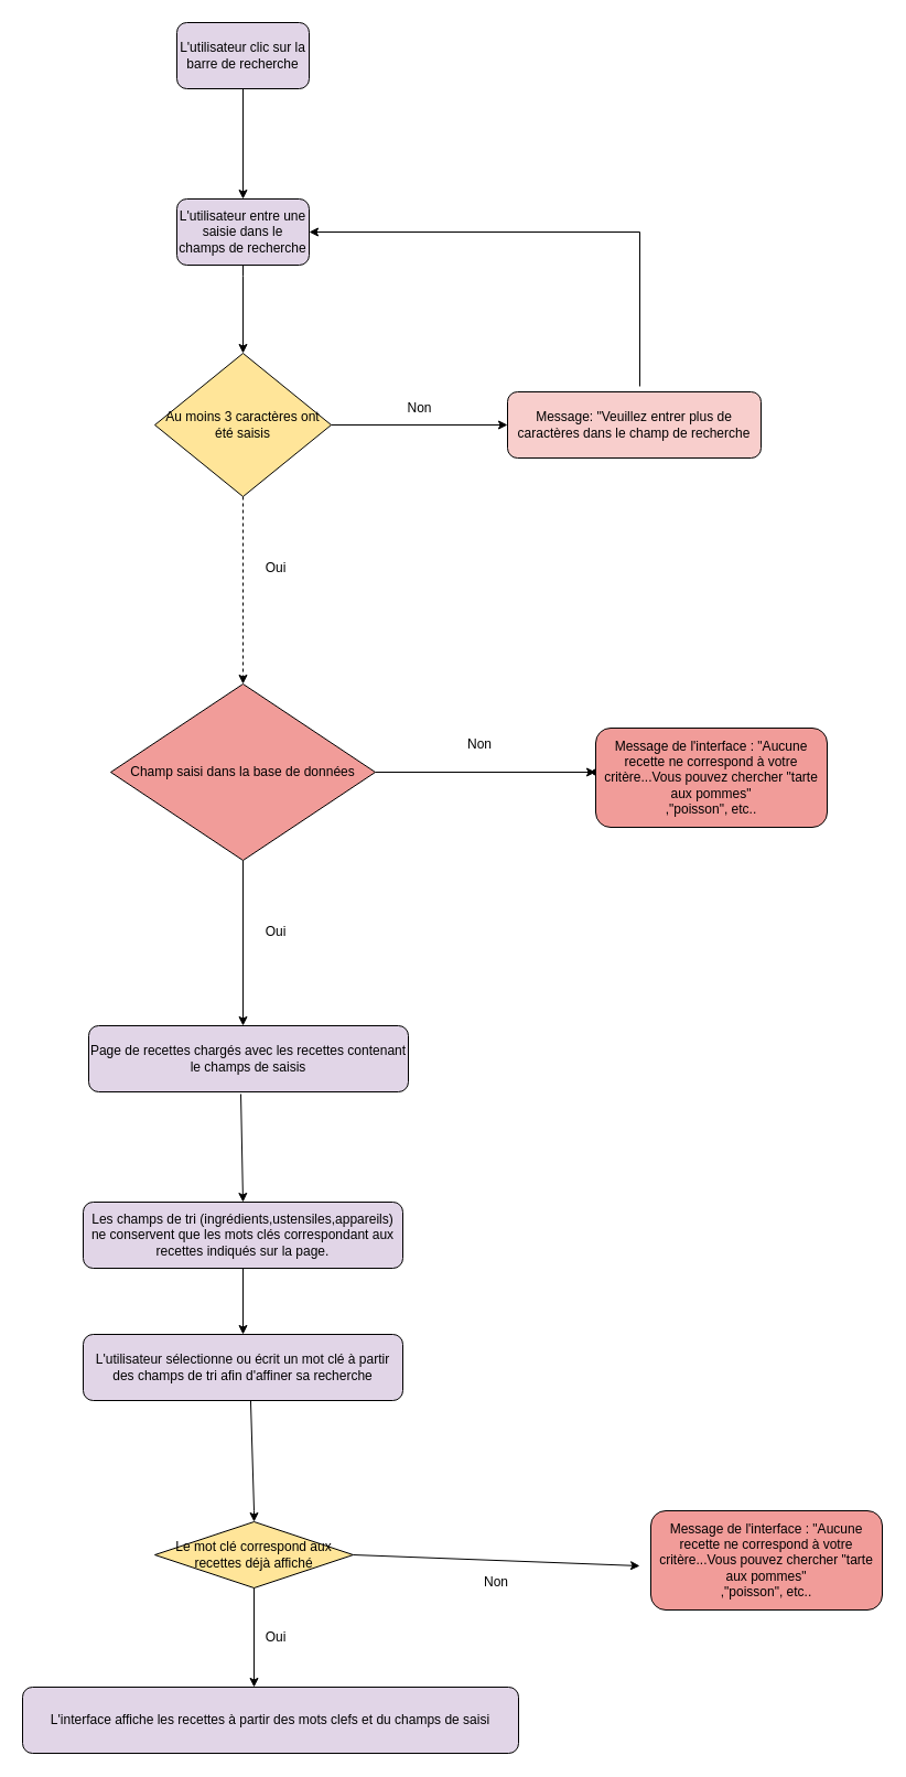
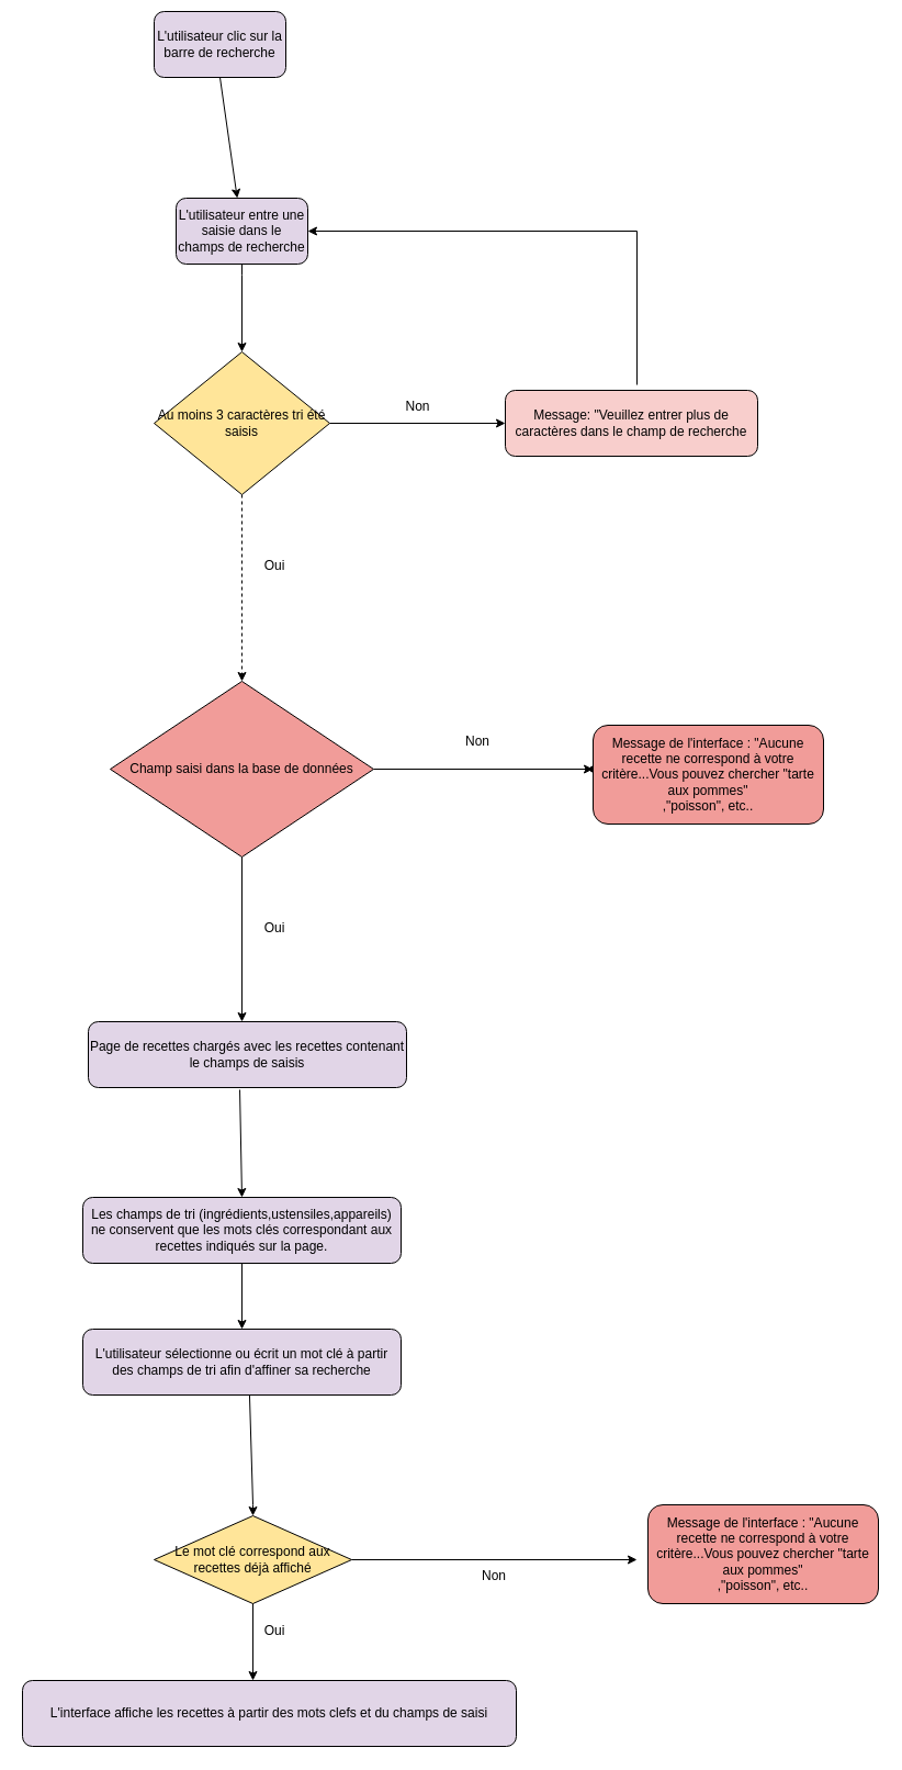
  <mxCell id="0" />
  <mxCell id="1" parent="0" />
- <mxCell id="2" value="L'utilisateur clic sur la barre de recherche" style="rounded=1;whiteSpace=wrap;html=1;strokeColor=#000000;fillColor=#E1D5E7;" parent="1" vertex="1"><mxGeometry x="160" y="20" width="120" height="60" as="geometry" /></mxCell>
+ <mxCell id="2" value="L'utilisateur clic sur la barre de recherche" style="rounded=1;whiteSpace=wrap;html=1;strokeColor=#000000;fillColor=#E1D5E7;" parent="1" vertex="1"><mxGeometry x="140" y="10" width="120" height="60" as="geometry" /></mxCell>
  <mxCell id="3" value="" style="endArrow=classic;html=1;rounded=0;exitX=0.5;exitY=1;exitDx=0;exitDy=0;" edge="1" parent="1" source="2" target="5"><mxGeometry width="50" height="50" relative="1" as="geometry"><mxPoint x="330" y="320" as="sourcePoint" /><mxPoint x="220" y="210" as="targetPoint" /></mxGeometry></mxCell>
  <mxCell id="4" value="" style="edgeStyle=orthogonalEdgeStyle;rounded=0;orthogonalLoop=1;jettySize=auto;html=1;" edge="1" parent="1" source="5"><mxGeometry relative="1" as="geometry"><mxPoint x="220" y="320" as="targetPoint" /><Array as="points"><mxPoint x="220" y="250" /><mxPoint x="220" y="250" /></Array></mxGeometry></mxCell>
  <mxCell id="5" value="L'utilisateur entre une saisie dans le champs de recherche" style="rounded=1;whiteSpace=wrap;html=1;fillColor=#E1D5E7;" vertex="1" parent="1"><mxGeometry x="160" y="180" width="120" height="60" as="geometry" /></mxCell>
  <mxCell id="6" style="edgeStyle=orthogonalEdgeStyle;rounded=0;orthogonalLoop=1;jettySize=auto;html=1;exitX=0.5;exitY=1;exitDx=0;exitDy=0;" edge="1" parent="1" source="5" target="5"><mxGeometry relative="1" as="geometry" /></mxCell>
- <mxCell id="7" value="Au moins 3 caractères ont été saisis&lt;br&gt;" style="rhombus;whiteSpace=wrap;html=1;fillColor=#FFE599;" vertex="1" parent="1"><mxGeometry x="140" y="320" width="160" height="130" as="geometry" /></mxCell>
+ <mxCell id="7" value="Au moins 3 caractères tri été saisis&lt;br&gt;" style="rhombus;whiteSpace=wrap;html=1;fillColor=#FFE599;" vertex="1" parent="1"><mxGeometry x="140" y="320" width="160" height="130" as="geometry" /></mxCell>
  <mxCell id="8" value="" style="endArrow=classic;html=1;rounded=0;exitX=1;exitY=0.5;exitDx=0;exitDy=0;entryX=0;entryY=0.5;entryDx=0;entryDy=0;" edge="1" parent="1" source="7" target="12"><mxGeometry width="50" height="50" relative="1" as="geometry"><mxPoint x="330" y="480" as="sourcePoint" /><mxPoint x="500" y="385" as="targetPoint" /></mxGeometry></mxCell>
  <mxCell id="9" value="Non" style="text;html=1;align=center;verticalAlign=middle;resizable=0;points=[];autosize=1;strokeColor=none;fillColor=none;" vertex="1" parent="1"><mxGeometry x="355" y="355" width="50" height="30" as="geometry" /></mxCell>
  <mxCell id="10" value="" style="endArrow=classic;html=1;rounded=0;exitX=0.5;exitY=1;exitDx=0;exitDy=0;entryX=0.5;entryY=0;entryDx=0;entryDy=0;dashed=1;" edge="1" parent="1" source="7" target="15"><mxGeometry width="50" height="50" relative="1" as="geometry"><mxPoint x="330" y="480" as="sourcePoint" /><mxPoint x="220" y="610" as="targetPoint" /></mxGeometry></mxCell>
  <mxCell id="11" value="Oui" style="text;html=1;strokeColor=none;fillColor=none;align=center;verticalAlign=middle;whiteSpace=wrap;rounded=0;" vertex="1" parent="1"><mxGeometry x="220" y="500" width="60" height="30" as="geometry" /></mxCell>
  <mxCell id="12" value="Message: &quot;Veuillez entrer plus de caractères dans le champ de recherche" style="rounded=1;whiteSpace=wrap;html=1;strokeColor=#000000;fillColor=#F8CECC;" vertex="1" parent="1"><mxGeometry x="460" y="355" width="230" height="60" as="geometry" /></mxCell>
  <mxCell id="13" value="" style="endArrow=classic;html=1;rounded=0;" edge="1" parent="1"><mxGeometry width="50" height="50" relative="1" as="geometry"><mxPoint x="580" y="350" as="sourcePoint" /><mxPoint x="280" y="210" as="targetPoint" /><Array as="points"><mxPoint x="580" y="210" /></Array></mxGeometry></mxCell>
  <mxCell id="14" value="" style="edgeStyle=orthogonalEdgeStyle;rounded=0;orthogonalLoop=1;jettySize=auto;html=1;" edge="1" parent="1" source="15" target="19"><mxGeometry relative="1" as="geometry" /></mxCell>
  <mxCell id="15" value="Champ saisi dans la base de données" style="rhombus;whiteSpace=wrap;html=1;strokeColor=#000000;fillColor=#f19c99;" vertex="1" parent="1"><mxGeometry x="100" y="620" width="240" height="160" as="geometry" /></mxCell>
  <mxCell id="16" value="" style="endArrow=classic;html=1;rounded=0;exitX=0.5;exitY=1;exitDx=0;exitDy=0;" edge="1" parent="1" source="15"><mxGeometry width="50" height="50" relative="1" as="geometry"><mxPoint x="330" y="870" as="sourcePoint" /><mxPoint x="220" y="930" as="targetPoint" /></mxGeometry></mxCell>
  <mxCell id="17" value="Oui" style="text;html=1;strokeColor=none;fillColor=none;align=center;verticalAlign=middle;whiteSpace=wrap;rounded=0;" vertex="1" parent="1"><mxGeometry x="220" y="830" width="60" height="30" as="geometry" /></mxCell>
  <mxCell id="18" value="Page de recettes chargés avec les recettes contenant le champs de saisis" style="rounded=1;whiteSpace=wrap;html=1;strokeColor=#000000;fillColor=#E1D5E7;" vertex="1" parent="1"><mxGeometry x="80" y="930" width="290" height="60" as="geometry" /></mxCell>
  <mxCell id="19" value="" style="shape=waypoint;sketch=0;size=6;pointerEvents=1;points=[];fillColor=#FFE599;resizable=0;rotatable=0;perimeter=centerPerimeter;snapToPoint=1;strokeColor=#000000;" vertex="1" parent="1"><mxGeometry x="520" y="680" width="40" height="40" as="geometry" /></mxCell>
  <mxCell id="20" value="Message de l'interface : &quot;Aucune recette ne correspond à votre critère...Vous pouvez chercher &quot;tarte aux pommes&quot;&lt;br&gt;,&quot;poisson&quot;, etc..&lt;br&gt;" style="rounded=1;whiteSpace=wrap;html=1;strokeColor=#000000;fillColor=#F19C99;" vertex="1" parent="1"><mxGeometry x="540" y="660" width="210" height="90" as="geometry" /></mxCell>
  <mxCell id="21" value="Non" style="text;html=1;strokeColor=none;fillColor=none;align=center;verticalAlign=middle;whiteSpace=wrap;rounded=0;" vertex="1" parent="1"><mxGeometry x="405" y="660" width="60" height="30" as="geometry" /></mxCell>
  <mxCell id="22" value="" style="endArrow=classic;html=1;rounded=0;exitX=0.476;exitY=1.033;exitDx=0;exitDy=0;exitPerimeter=0;" edge="1" parent="1" source="18"><mxGeometry width="50" height="50" relative="1" as="geometry"><mxPoint x="220" y="1000" as="sourcePoint" /><mxPoint x="220" y="1090" as="targetPoint" /></mxGeometry></mxCell>
  <mxCell id="23" value="Les champs de tri (ingrédients,ustensiles,appareils) ne conservent que les mots clés correspondant aux recettes indiqués sur la page." style="rounded=1;whiteSpace=wrap;html=1;strokeColor=#000000;fillColor=#E1D5E7;" vertex="1" parent="1"><mxGeometry x="75" y="1090" width="290" height="60" as="geometry" /></mxCell>
  <mxCell id="24" value="" style="endArrow=classic;html=1;rounded=0;exitX=0.5;exitY=1;exitDx=0;exitDy=0;entryX=0.5;entryY=0;entryDx=0;entryDy=0;" edge="1" parent="1" source="23" target="25"><mxGeometry width="50" height="50" relative="1" as="geometry"><mxPoint x="420" y="1020" as="sourcePoint" /><mxPoint x="220" y="1330" as="targetPoint" /></mxGeometry></mxCell>
  <mxCell id="25" value="L'utilisateur sélectionne ou écrit un mot clé à partir des champs de tri afin d'affiner sa recherche" style="rounded=1;whiteSpace=wrap;html=1;strokeColor=#000000;fillColor=#E1D5E7;" vertex="1" parent="1"><mxGeometry x="75" y="1210" width="290" height="60" as="geometry" /></mxCell>
  <mxCell id="26" value="" style="endArrow=classic;html=1;rounded=0;exitX=0.524;exitY=1;exitDx=0;exitDy=0;exitPerimeter=0;entryX=0.5;entryY=0;entryDx=0;entryDy=0;" edge="1" parent="1" source="25" target="27"><mxGeometry width="50" height="50" relative="1" as="geometry"><mxPoint x="420" y="1310" as="sourcePoint" /><mxPoint x="220" y="1480" as="targetPoint" /><Array as="points"><mxPoint x="230" y="1370" /></Array></mxGeometry></mxCell>
- <mxCell id="27" value="Le mot clé correspond aux recettes déjà affiché" style="rhombus;whiteSpace=wrap;html=1;strokeColor=#000000;fillColor=#FFE599;" vertex="1" parent="1"><mxGeometry x="140" y="1380" width="180" height="60" as="geometry" /></mxCell>
+ <mxCell id="27" value="Le mot clé correspond aux recettes déjà affiché" style="rhombus;whiteSpace=wrap;html=1;strokeColor=#000000;fillColor=#FFE599;" vertex="1" parent="1"><mxGeometry x="140" y="1380" width="180" height="80" as="geometry" /></mxCell>
  <mxCell id="28" value="" style="endArrow=classic;html=1;rounded=0;exitX=1;exitY=0.5;exitDx=0;exitDy=0;" edge="1" parent="1" source="27"><mxGeometry width="50" height="50" relative="1" as="geometry"><mxPoint x="420" y="1500" as="sourcePoint" /><mxPoint x="580" y="1420" as="targetPoint" /></mxGeometry></mxCell>
  <mxCell id="29" value="Non" style="text;html=1;strokeColor=none;fillColor=none;align=center;verticalAlign=middle;whiteSpace=wrap;rounded=0;" vertex="1" parent="1"><mxGeometry x="420" y="1420" width="60" height="30" as="geometry" /></mxCell>
  <mxCell id="30" value="Message de l'interface : &quot;Aucune recette ne correspond à votre critère...Vous pouvez chercher &quot;tarte aux pommes&quot;&lt;br&gt;,&quot;poisson&quot;, etc..&lt;br&gt;" style="rounded=1;whiteSpace=wrap;html=1;strokeColor=#000000;fillColor=#F19C99;" vertex="1" parent="1"><mxGeometry x="590" y="1370" width="210" height="90" as="geometry" /></mxCell>
  <mxCell id="31" value="" style="endArrow=classic;html=1;rounded=0;exitX=0.5;exitY=1;exitDx=0;exitDy=0;" edge="1" parent="1" source="27"><mxGeometry width="50" height="50" relative="1" as="geometry"><mxPoint x="220" y="1570" as="sourcePoint" /><mxPoint x="230" y="1530" as="targetPoint" /></mxGeometry></mxCell>
  <mxCell id="32" value="Oui" style="text;html=1;strokeColor=none;fillColor=none;align=center;verticalAlign=middle;whiteSpace=wrap;rounded=0;" vertex="1" parent="1"><mxGeometry x="220" y="1470" width="60" height="30" as="geometry" /></mxCell>
  <mxCell id="33" value="L'interface affiche les recettes à partir des mots clefs et du champs de saisi" style="rounded=1;whiteSpace=wrap;html=1;strokeColor=#000000;fillColor=#E1D5E7;" vertex="1" parent="1"><mxGeometry x="20" y="1530" width="450" height="60" as="geometry" /></mxCell>
